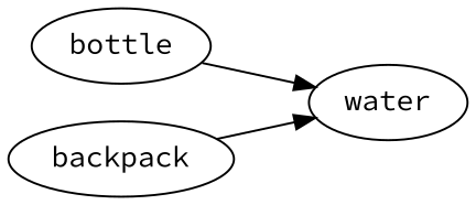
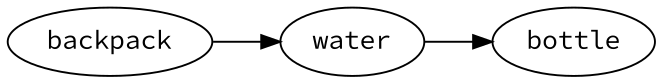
  digraph {
    fontname="Source Code Pro"
    rankdir=LR
    node [fontname="Source Code Pro"]
    edge [fontname="Source Code Pro"]
    n1 [label=water]
    n2 [label=bottle]
    n3 [label=backpack]
    subgraph sub_1 {
    }
    subgraph sub_2 {
      n1
      n2
      n3
    }
-   n2 -> n1
+   n1 -> n2
    n3 -> n1
  }
